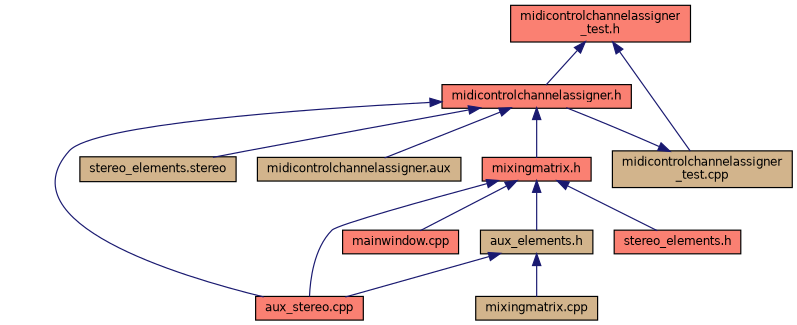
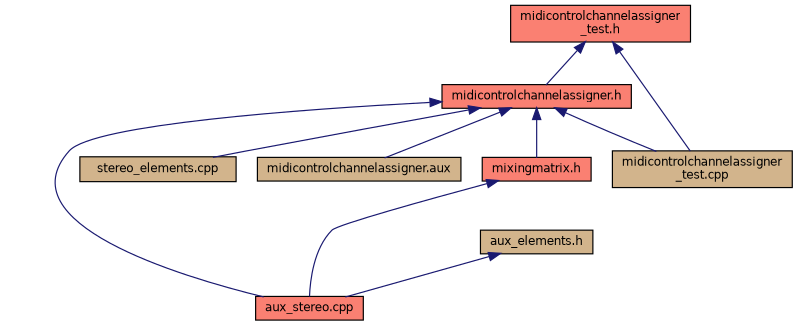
  digraph {
    node [color=black fillcolor=salmon fontname=Helvetica fontsize=10 shape=record style=filled]
    edge [color=midnightblue dir=back fontname=Helvetica fontsize=10 labelfontname=Helvetica labelfontsize=10 style=solid]
    n1 [fontcolor=black height=0.2 label="midicontrolchannelassigner.h" width=0.4]
    n2 [height=0.2 label="aux_stereo.cpp" width=0.4]
-   n3 [fillcolor=tan height=0.2 label="stereo_elements.stereo" width=0.4]
+   n3 [fillcolor=tan height=0.2 label="stereo_elements.cpp" width=0.4]
    n4 [fillcolor=tan height=0.2 label="midicontrolchannelassigner.aux" width=0.4]
    n5 [fillcolor=tan height=0.2 label="midicontrolchannelassigner\l_test.cpp" width=0.4]
    n6 [height=0.2 label="mixingmatrix.h" width=0.4]
    n7 [height=0.2 label="midicontrolchannelassigner\l_test.h" width=0.4]
-   n8 [height=0.2 label="mainwindow.cpp" width=0.4]
    n9 [fillcolor=tan height=0.2 label="aux_elements.h" width=0.4]
-   n10 [height=0.2 label="stereo_elements.h" width=0.4]
-   n11 [fillcolor=tan height=0.2 label="mixingmatrix.cpp" width=0.4]
    n1 -> n2
    n1 -> n3
    n1 -> n4
-   n5 -> n1
+   n1 -> n5
    n1 -> n6
    n6 -> n2
-   n6 -> n8
-   n6 -> n9
-   n6 -> n10
    n7 -> n1
    n7 -> n5
    n9 -> n2
-   n9 -> n11
  }
